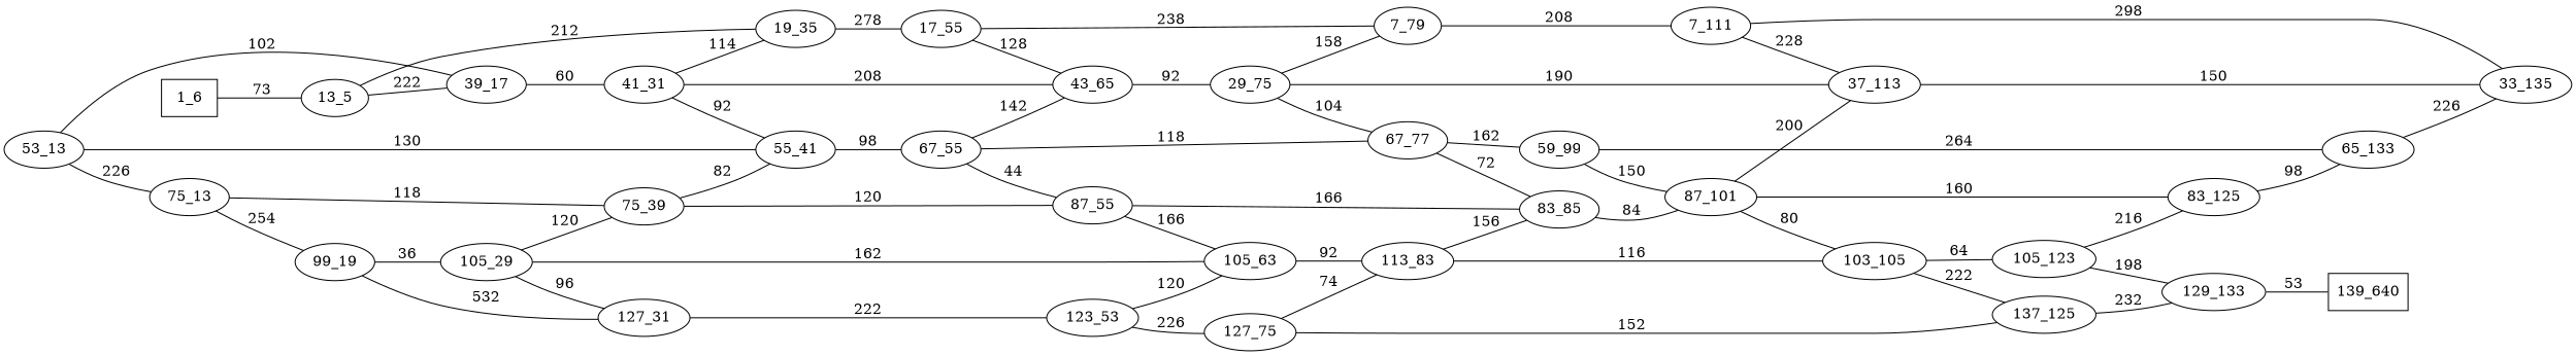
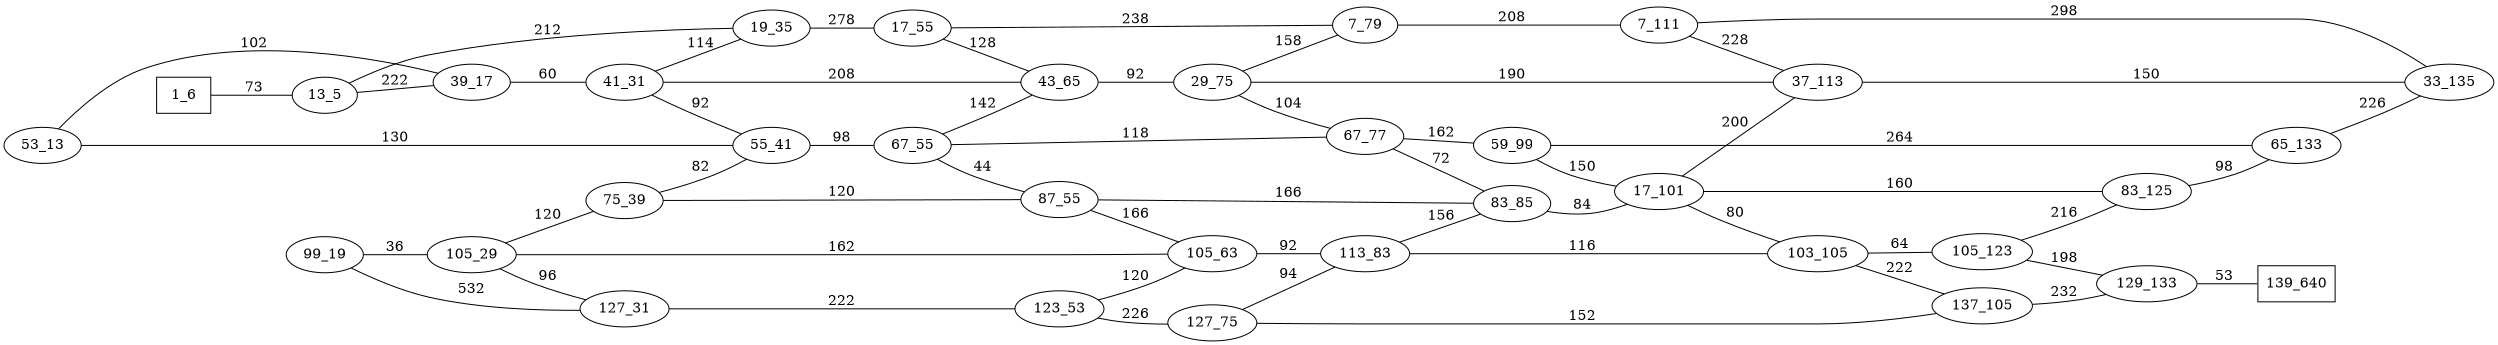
  graph {
    rankdir=LR
    n1 [label="1_6" shape=box]
    "13_5"
    "39_17"
    "19_35"
    "41_31"
    "17_55"
    "55_41"
    "43_65"
    "7_79"
    "53_13"
-   "75_13"
    "99_19"
    "75_39"
    "67_55"
    "105_29"
    "127_31"
    "87_55"
    "67_77"
    "105_63"
    "123_53"
    "83_85"
    "29_75"
    "113_83"
    "127_75"
    "103_105"
    "37_113"
-   "137_105" [label="137_125"]
+   "137_105"
    "7_111"
-   "87_101"
+   "87_101" [label="17_101"]
    "59_99"
    "129_133"
    "33_135"
    "65_133"
    "83_125"
    "105_123"
    n36 [label="139_640" shape=box]
    n1 -- "13_5" [label=73]
    "13_5" -- "39_17" [label=222]
    "13_5" -- "19_35" [label=212]
    "39_17" -- "41_31" [label=60]
    "19_35" -- "17_55" [label=278]
    "41_31" -- "19_35" [label=114]
    "41_31" -- "55_41" [label=92]
    "41_31" -- "43_65" [label=208]
    "17_55" -- "43_65" [label=128]
    "17_55" -- "7_79" [label=238]
    "55_41" -- "67_55" [label=98]
    "43_65" -- "29_75" [label=92]
    "7_79" -- "7_111" [label=208]
    "53_13" -- "39_17" [label=102]
    "53_13" -- "55_41" [label=130]
-   "53_13" -- "75_13" [label=226]
-   "75_13" -- "99_19" [label=254]
-   "75_13" -- "75_39" [label=118]
    "99_19" -- "105_29" [label=36]
    "99_19" -- "127_31" [label=532]
    "75_39" -- "55_41" [label=82]
    "75_39" -- "87_55" [label=120]
    "67_55" -- "43_65" [label=142]
    "67_55" -- "87_55" [label=44]
    "67_55" -- "67_77" [label=118]
    "105_29" -- "75_39" [label=120]
    "105_29" -- "127_31" [label=96]
    "105_29" -- "105_63" [label=162]
    "127_31" -- "123_53" [label=222]
    "87_55" -- "105_63" [label=166]
    "87_55" -- "83_85" [label=166]
    "67_77" -- "83_85" [label=72]
    "67_77" -- "59_99" [label=162]
    "105_63" -- "113_83" [label=92]
    "123_53" -- "105_63" [label=120]
    "123_53" -- "127_75" [label=226]
    "83_85" -- "87_101" [label=84]
    "29_75" -- "7_79" [label=158]
    "29_75" -- "67_77" [label=104]
    "29_75" -- "37_113" [label=190]
    "113_83" -- "83_85" [label=156]
    "113_83" -- "103_105" [label=116]
-   "127_75" -- "113_83" [label=74]
+   "127_75" -- "113_83" [label=94]
    "127_75" -- "137_105" [label=152]
    "103_105" -- "137_105" [label=222]
    "103_105" -- "105_123" [label=64]
    "37_113" -- "33_135" [label=150]
    "137_105" -- "129_133" [label=232]
    "7_111" -- "37_113" [label=228]
    "7_111" -- "33_135" [label=298]
    "87_101" -- "103_105" [label=80]
    "87_101" -- "37_113" [label=200]
    "87_101" -- "83_125" [label=160]
    "59_99" -- "87_101" [label=150]
    "59_99" -- "65_133" [label=264]
    "129_133" -- n36 [label=53]
    "65_133" -- "33_135" [label=226]
    "83_125" -- "65_133" [label=98]
    "105_123" -- "129_133" [label=198]
    "105_123" -- "83_125" [label=216]
  }
